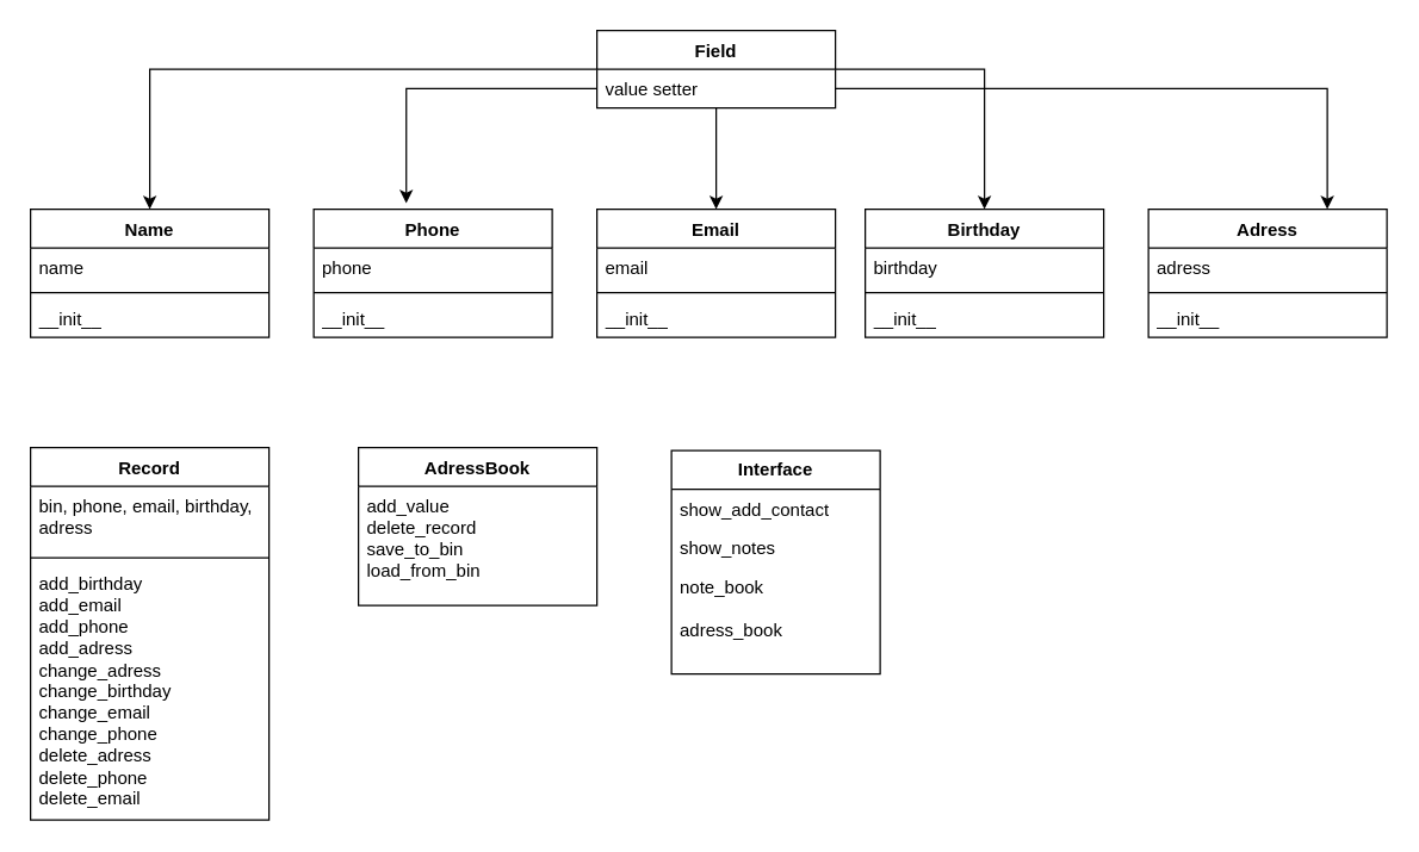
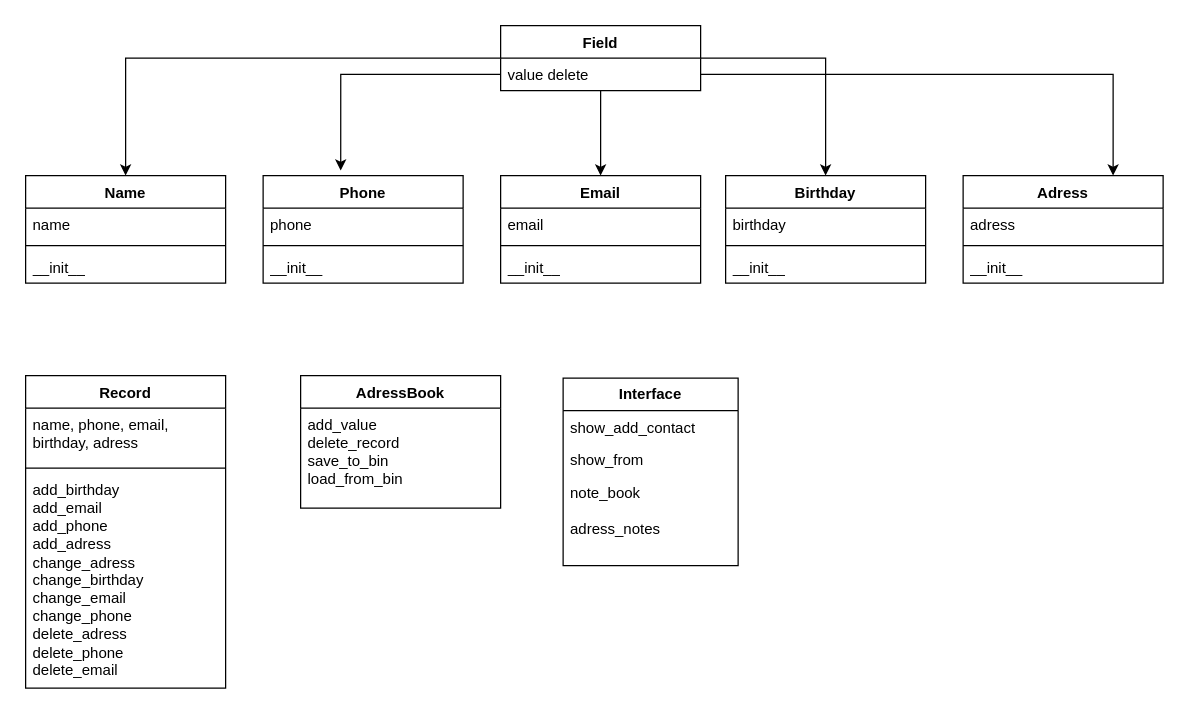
  <mxCell id="0" />
  <mxCell id="1" parent="0" />
  <mxCell id="2" style="edgeStyle=orthogonalEdgeStyle;rounded=0;orthogonalLoop=1;jettySize=auto;html=1;" parent="1" source="5" target="7" edge="1"><mxGeometry relative="1" as="geometry" /></mxCell>
  <mxCell id="3" style="edgeStyle=orthogonalEdgeStyle;rounded=0;orthogonalLoop=1;jettySize=auto;html=1;entryX=0.5;entryY=0;entryDx=0;entryDy=0;" parent="1" source="5" target="15" edge="1"><mxGeometry relative="1" as="geometry" /></mxCell>
  <mxCell id="4" style="edgeStyle=orthogonalEdgeStyle;rounded=0;orthogonalLoop=1;jettySize=auto;html=1;entryX=0.5;entryY=0;entryDx=0;entryDy=0;" parent="1" source="5" target="19" edge="1"><mxGeometry relative="1" as="geometry" /></mxCell>
  <mxCell id="5" value="Field&lt;br&gt;" style="swimlane;fontStyle=1;align=center;verticalAlign=top;childLayout=stackLayout;horizontal=1;startSize=26;horizontalStack=0;resizeParent=1;resizeParentMax=0;resizeLast=0;collapsible=1;marginBottom=0;whiteSpace=wrap;html=1;" parent="1" vertex="1"><mxGeometry x="400" width="160" height="52" as="geometry" y="20" /></mxCell>
- <mxCell id="6" value="value setter" style="text;strokeColor=none;fillColor=none;align=left;verticalAlign=top;spacingLeft=4;spacingRight=4;overflow=hidden;rotatable=0;points=[[0,0.5],[1,0.5]];portConstraint=eastwest;whiteSpace=wrap;html=1;" parent="5" vertex="1"><mxGeometry y="26" width="160" height="26" as="geometry" /></mxCell>
+ <mxCell id="6" value="value delete" style="text;strokeColor=none;fillColor=none;align=left;verticalAlign=top;spacingLeft=4;spacingRight=4;overflow=hidden;rotatable=0;points=[[0,0.5],[1,0.5]];portConstraint=eastwest;whiteSpace=wrap;html=1;" parent="5" vertex="1"><mxGeometry y="26" width="160" height="26" as="geometry" /></mxCell>
  <mxCell id="7" value="Name" style="swimlane;fontStyle=1;align=center;verticalAlign=top;childLayout=stackLayout;horizontal=1;startSize=26;horizontalStack=0;resizeParent=1;resizeParentMax=0;resizeLast=0;collapsible=1;marginBottom=0;whiteSpace=wrap;html=1;" parent="1" vertex="1"><mxGeometry x="20" y="140" width="160" height="86" as="geometry" /></mxCell>
  <mxCell id="8" value="name" style="text;strokeColor=none;fillColor=none;align=left;verticalAlign=top;spacingLeft=4;spacingRight=4;overflow=hidden;rotatable=0;points=[[0,0.5],[1,0.5]];portConstraint=eastwest;whiteSpace=wrap;html=1;" parent="7" vertex="1"><mxGeometry y="26" width="160" height="26" as="geometry" /></mxCell>
  <mxCell id="9" value="" style="line;strokeWidth=1;fillColor=none;align=left;verticalAlign=middle;spacingTop=-1;spacingLeft=3;spacingRight=3;rotatable=0;labelPosition=right;points=[];portConstraint=eastwest;strokeColor=inherit;" parent="7" vertex="1"><mxGeometry y="52" width="160" height="8" as="geometry" /></mxCell>
  <mxCell id="10" value="__init__&lt;br&gt;" style="text;strokeColor=none;fillColor=none;align=left;verticalAlign=top;spacingLeft=4;spacingRight=4;overflow=hidden;rotatable=0;points=[[0,0.5],[1,0.5]];portConstraint=eastwest;whiteSpace=wrap;html=1;" parent="7" vertex="1"><mxGeometry y="60" width="160" height="26" as="geometry" /></mxCell>
  <mxCell id="11" value="Phone" style="swimlane;fontStyle=1;align=center;verticalAlign=top;childLayout=stackLayout;horizontal=1;startSize=26;horizontalStack=0;resizeParent=1;resizeParentMax=0;resizeLast=0;collapsible=1;marginBottom=0;whiteSpace=wrap;html=1;" parent="1" vertex="1"><mxGeometry x="210" y="140" width="160" height="86" as="geometry" /></mxCell>
  <mxCell id="12" value="phone" style="text;strokeColor=none;fillColor=none;align=left;verticalAlign=top;spacingLeft=4;spacingRight=4;overflow=hidden;rotatable=0;points=[[0,0.5],[1,0.5]];portConstraint=eastwest;whiteSpace=wrap;html=1;" parent="11" vertex="1"><mxGeometry y="26" width="160" height="26" as="geometry" /></mxCell>
  <mxCell id="13" value="" style="line;strokeWidth=1;fillColor=none;align=left;verticalAlign=middle;spacingTop=-1;spacingLeft=3;spacingRight=3;rotatable=0;labelPosition=right;points=[];portConstraint=eastwest;strokeColor=inherit;" parent="11" vertex="1"><mxGeometry y="52" width="160" height="8" as="geometry" /></mxCell>
  <mxCell id="14" value="__init__" style="text;strokeColor=none;fillColor=none;align=left;verticalAlign=top;spacingLeft=4;spacingRight=4;overflow=hidden;rotatable=0;points=[[0,0.5],[1,0.5]];portConstraint=eastwest;whiteSpace=wrap;html=1;" parent="11" vertex="1"><mxGeometry y="60" width="160" height="26" as="geometry" /></mxCell>
  <mxCell id="15" value="Email" style="swimlane;fontStyle=1;align=center;verticalAlign=top;childLayout=stackLayout;horizontal=1;startSize=26;horizontalStack=0;resizeParent=1;resizeParentMax=0;resizeLast=0;collapsible=1;marginBottom=0;whiteSpace=wrap;html=1;" parent="1" vertex="1"><mxGeometry x="400" y="140" width="160" height="86" as="geometry" /></mxCell>
  <mxCell id="16" value="email&lt;br&gt;" style="text;strokeColor=none;fillColor=none;align=left;verticalAlign=top;spacingLeft=4;spacingRight=4;overflow=hidden;rotatable=0;points=[[0,0.5],[1,0.5]];portConstraint=eastwest;whiteSpace=wrap;html=1;" parent="15" vertex="1"><mxGeometry y="26" width="160" height="26" as="geometry" /></mxCell>
  <mxCell id="17" value="" style="line;strokeWidth=1;fillColor=none;align=left;verticalAlign=middle;spacingTop=-1;spacingLeft=3;spacingRight=3;rotatable=0;labelPosition=right;points=[];portConstraint=eastwest;strokeColor=inherit;" parent="15" vertex="1"><mxGeometry y="52" width="160" height="8" as="geometry" /></mxCell>
  <mxCell id="18" value="__init__" style="text;strokeColor=none;fillColor=none;align=left;verticalAlign=top;spacingLeft=4;spacingRight=4;overflow=hidden;rotatable=0;points=[[0,0.5],[1,0.5]];portConstraint=eastwest;whiteSpace=wrap;html=1;" parent="15" vertex="1"><mxGeometry y="60" width="160" height="26" as="geometry" /></mxCell>
  <mxCell id="19" value="Birthday" style="swimlane;fontStyle=1;align=center;verticalAlign=top;childLayout=stackLayout;horizontal=1;startSize=26;horizontalStack=0;resizeParent=1;resizeParentMax=0;resizeLast=0;collapsible=1;marginBottom=0;whiteSpace=wrap;html=1;" parent="1" vertex="1"><mxGeometry x="580" y="140" width="160" height="86" as="geometry" /></mxCell>
  <mxCell id="20" value="birthday" style="text;strokeColor=none;fillColor=none;align=left;verticalAlign=top;spacingLeft=4;spacingRight=4;overflow=hidden;rotatable=0;points=[[0,0.5],[1,0.5]];portConstraint=eastwest;whiteSpace=wrap;html=1;" parent="19" vertex="1"><mxGeometry y="26" width="160" height="26" as="geometry" /></mxCell>
  <mxCell id="21" value="" style="line;strokeWidth=1;fillColor=none;align=left;verticalAlign=middle;spacingTop=-1;spacingLeft=3;spacingRight=3;rotatable=0;labelPosition=right;points=[];portConstraint=eastwest;strokeColor=inherit;" parent="19" vertex="1"><mxGeometry y="52" width="160" height="8" as="geometry" /></mxCell>
  <mxCell id="22" value="__init__" style="text;strokeColor=none;fillColor=none;align=left;verticalAlign=top;spacingLeft=4;spacingRight=4;overflow=hidden;rotatable=0;points=[[0,0.5],[1,0.5]];portConstraint=eastwest;whiteSpace=wrap;html=1;" parent="19" vertex="1"><mxGeometry y="60" width="160" height="26" as="geometry" /></mxCell>
  <mxCell id="23" value="Adress" style="swimlane;fontStyle=1;align=center;verticalAlign=top;childLayout=stackLayout;horizontal=1;startSize=26;horizontalStack=0;resizeParent=1;resizeParentMax=0;resizeLast=0;collapsible=1;marginBottom=0;whiteSpace=wrap;html=1;" parent="1" vertex="1"><mxGeometry x="770" y="140" width="160" height="86" as="geometry" /></mxCell>
  <mxCell id="24" value="adress" style="text;strokeColor=none;fillColor=none;align=left;verticalAlign=top;spacingLeft=4;spacingRight=4;overflow=hidden;rotatable=0;points=[[0,0.5],[1,0.5]];portConstraint=eastwest;whiteSpace=wrap;html=1;" parent="23" vertex="1"><mxGeometry y="26" width="160" height="26" as="geometry" /></mxCell>
  <mxCell id="25" value="" style="line;strokeWidth=1;fillColor=none;align=left;verticalAlign=middle;spacingTop=-1;spacingLeft=3;spacingRight=3;rotatable=0;labelPosition=right;points=[];portConstraint=eastwest;strokeColor=inherit;" parent="23" vertex="1"><mxGeometry y="52" width="160" height="8" as="geometry" /></mxCell>
  <mxCell id="26" value="__init__" style="text;strokeColor=none;fillColor=none;align=left;verticalAlign=top;spacingLeft=4;spacingRight=4;overflow=hidden;rotatable=0;points=[[0,0.5],[1,0.5]];portConstraint=eastwest;whiteSpace=wrap;html=1;" parent="23" vertex="1"><mxGeometry y="60" width="160" height="26" as="geometry" /></mxCell>
  <mxCell id="27" style="edgeStyle=orthogonalEdgeStyle;rounded=0;orthogonalLoop=1;jettySize=auto;html=1;entryX=0.388;entryY=-0.047;entryDx=0;entryDy=0;entryPerimeter=0;" parent="1" source="6" target="11" edge="1"><mxGeometry relative="1" as="geometry" /></mxCell>
  <mxCell id="28" style="edgeStyle=orthogonalEdgeStyle;rounded=0;orthogonalLoop=1;jettySize=auto;html=1;entryX=0.75;entryY=0;entryDx=0;entryDy=0;" parent="1" source="6" target="23" edge="1"><mxGeometry relative="1" as="geometry" /></mxCell>
  <mxCell id="29" value="Record&lt;br&gt;" style="swimlane;fontStyle=1;align=center;verticalAlign=top;childLayout=stackLayout;horizontal=1;startSize=26;horizontalStack=0;resizeParent=1;resizeParentMax=0;resizeLast=0;collapsible=1;marginBottom=0;whiteSpace=wrap;html=1;" parent="1" vertex="1"><mxGeometry x="20" y="300" width="160" height="250" as="geometry" /></mxCell>
- <mxCell id="30" value="bin, phone, email, birthday, adress&lt;br&gt;" style="text;strokeColor=none;fillColor=none;align=left;verticalAlign=top;spacingLeft=4;spacingRight=4;overflow=hidden;rotatable=0;points=[[0,0.5],[1,0.5]];portConstraint=eastwest;whiteSpace=wrap;html=1;" parent="29" vertex="1"><mxGeometry y="26" width="160" height="44" as="geometry" /></mxCell>
+ <mxCell id="30" value="name, phone, email, birthday, adress&lt;br&gt;" style="text;strokeColor=none;fillColor=none;align=left;verticalAlign=top;spacingLeft=4;spacingRight=4;overflow=hidden;rotatable=0;points=[[0,0.5],[1,0.5]];portConstraint=eastwest;whiteSpace=wrap;html=1;" parent="29" vertex="1"><mxGeometry y="26" width="160" height="44" as="geometry" /></mxCell>
  <mxCell id="31" value="" style="line;strokeWidth=1;fillColor=none;align=left;verticalAlign=middle;spacingTop=-1;spacingLeft=3;spacingRight=3;rotatable=0;labelPosition=right;points=[];portConstraint=eastwest;strokeColor=inherit;" parent="29" vertex="1"><mxGeometry y="70" width="160" height="8" as="geometry" /></mxCell>
  <mxCell id="32" value="add_birthday&lt;br&gt;add_email&lt;br&gt;add_phone&lt;br&gt;add_adress&lt;br&gt;change_adress&lt;br&gt;change_birthday&lt;br&gt;change_email&lt;br&gt;change_phone&lt;br&gt;delete_adress&lt;br&gt;delete_phone&lt;br&gt;delete_email" style="text;strokeColor=none;fillColor=none;align=left;verticalAlign=top;spacingLeft=4;spacingRight=4;overflow=hidden;rotatable=0;points=[[0,0.5],[1,0.5]];portConstraint=eastwest;whiteSpace=wrap;html=1;" parent="29" vertex="1"><mxGeometry y="78" width="160" height="172" as="geometry" /></mxCell>
  <mxCell id="33" value="AdressBook" style="swimlane;fontStyle=1;align=center;verticalAlign=top;childLayout=stackLayout;horizontal=1;startSize=26;horizontalStack=0;resizeParent=1;resizeParentMax=0;resizeLast=0;collapsible=1;marginBottom=0;whiteSpace=wrap;html=1;" parent="1" vertex="1"><mxGeometry x="240" y="300" width="160" height="106" as="geometry" /></mxCell>
  <mxCell id="34" value="add_value&lt;br&gt;delete_record&lt;br&gt;save_to_bin&lt;br&gt;load_from_bin" style="text;strokeColor=none;fillColor=none;align=left;verticalAlign=top;spacingLeft=4;spacingRight=4;overflow=hidden;rotatable=0;points=[[0,0.5],[1,0.5]];portConstraint=eastwest;whiteSpace=wrap;html=1;" parent="33" vertex="1"><mxGeometry y="26" width="160" height="80" as="geometry" /></mxCell>
  <mxCell id="35" value="&lt;b&gt;Interface&lt;/b&gt;" style="swimlane;fontStyle=0;childLayout=stackLayout;horizontal=1;startSize=26;fillColor=none;horizontalStack=0;resizeParent=1;resizeParentMax=0;resizeLast=0;collapsible=1;marginBottom=0;whiteSpace=wrap;html=1;" vertex="1" parent="1"><mxGeometry x="450" y="302" width="140" height="150" as="geometry" /></mxCell>
  <mxCell id="36" value="show_add_contact" style="text;strokeColor=none;fillColor=none;align=left;verticalAlign=top;spacingLeft=4;spacingRight=4;overflow=hidden;rotatable=0;points=[[0,0.5],[1,0.5]];portConstraint=eastwest;whiteSpace=wrap;html=1;" vertex="1" parent="35"><mxGeometry y="26" width="140" height="26" as="geometry" /></mxCell>
- <mxCell id="37" value="show_notes" style="text;strokeColor=none;fillColor=none;align=left;verticalAlign=top;spacingLeft=4;spacingRight=4;overflow=hidden;rotatable=0;points=[[0,0.5],[1,0.5]];portConstraint=eastwest;whiteSpace=wrap;html=1;" vertex="1" parent="35"><mxGeometry y="52" width="140" height="26" as="geometry" /></mxCell>
- <mxCell id="38" value="note_book&lt;br&gt;&lt;br&gt;adress_book" style="text;strokeColor=none;fillColor=none;align=left;verticalAlign=top;spacingLeft=4;spacingRight=4;overflow=hidden;rotatable=0;points=[[0,0.5],[1,0.5]];portConstraint=eastwest;whiteSpace=wrap;html=1;" vertex="1" parent="35"><mxGeometry y="78" width="140" height="72" as="geometry" /></mxCell>
+ <mxCell id="37" value="show_from" style="text;strokeColor=none;fillColor=none;align=left;verticalAlign=top;spacingLeft=4;spacingRight=4;overflow=hidden;rotatable=0;points=[[0,0.5],[1,0.5]];portConstraint=eastwest;whiteSpace=wrap;html=1;" vertex="1" parent="35"><mxGeometry y="52" width="140" height="26" as="geometry" /></mxCell>
+ <mxCell id="38" value="note_book&lt;br&gt;&lt;br&gt;adress_notes" style="text;strokeColor=none;fillColor=none;align=left;verticalAlign=top;spacingLeft=4;spacingRight=4;overflow=hidden;rotatable=0;points=[[0,0.5],[1,0.5]];portConstraint=eastwest;whiteSpace=wrap;html=1;" vertex="1" parent="35"><mxGeometry y="78" width="140" height="72" as="geometry" /></mxCell>
